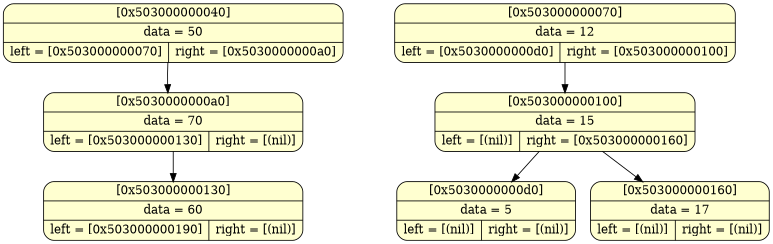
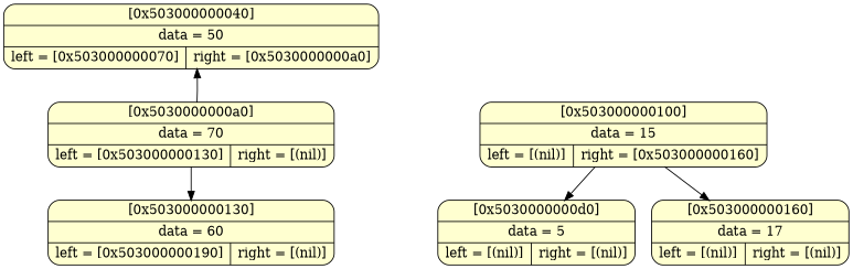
  digraph {
    node [fillcolor="#FFFFD0" shape=Mrecord style=filled]
    n1 [label=" { [0x503000000040] | data =  50 | { left = [0x503000000070] | right = [0x5030000000a0] } }"]
    n2 [label=" { [0x5030000000a0] | data =  70 | { left = [0x503000000130] | right = [(nil)] } }"]
-   n3 [label=" { [0x503000000070] | data =  12 | { left = [0x5030000000d0] | right = [0x503000000100] } }"]
    n4 [label=" { [0x503000000100] | data =  15 | { left = [(nil)] | right = [0x503000000160] } }"]
    n5 [label=" { [0x503000000130] | data =  60 | { left = [0x503000000190] | right = [(nil)] } }"]
    n6 [label=" { [0x5030000000d0] | data =   5 | { left = [(nil)] | right = [(nil)] } }"]
    n7 [label=" { [0x503000000160] | data =  17 | { left = [(nil)] | right = [(nil)] } }"]
-   n1 -> n2
+   n2 -> n1
    n2 -> n5
-   n3 -> n4
    n4 -> n6
    n4 -> n7
  }
